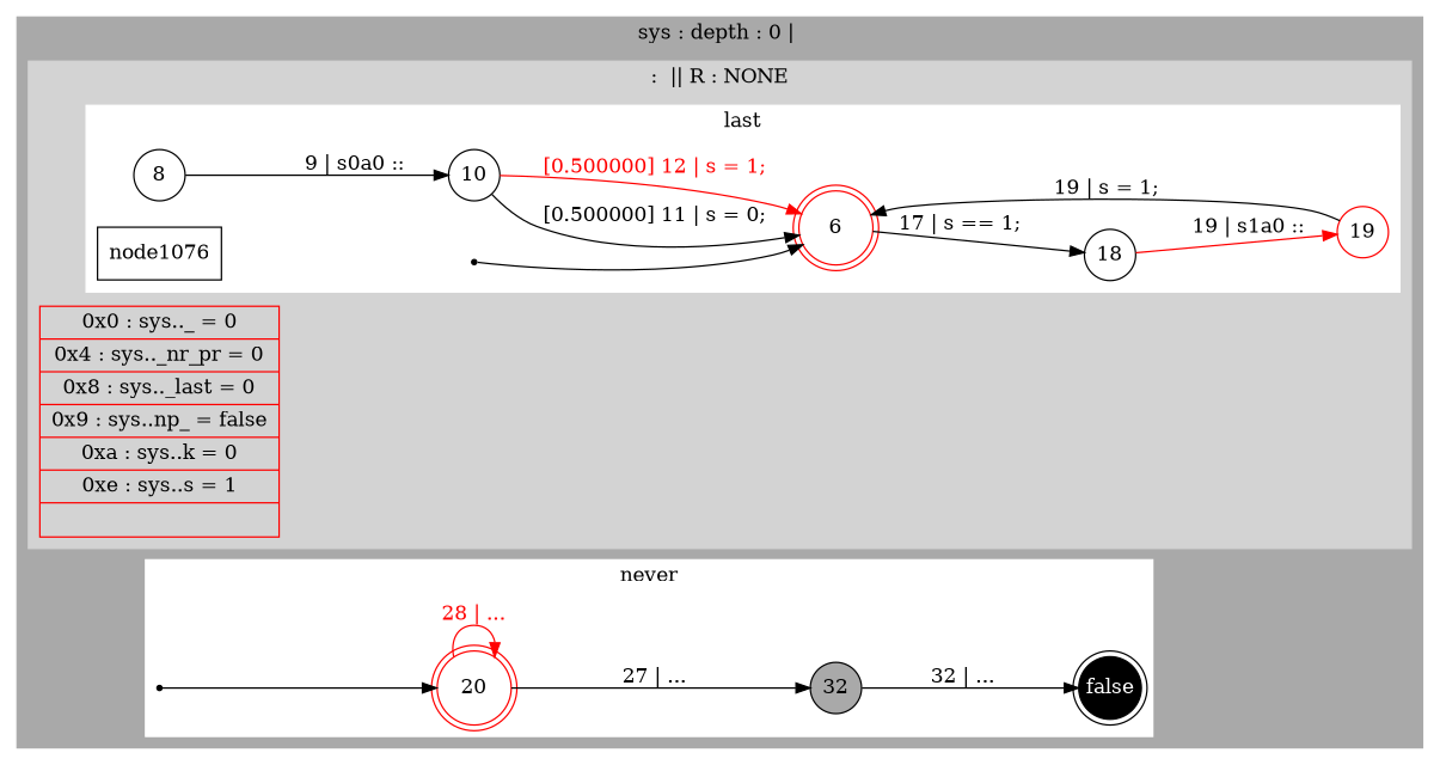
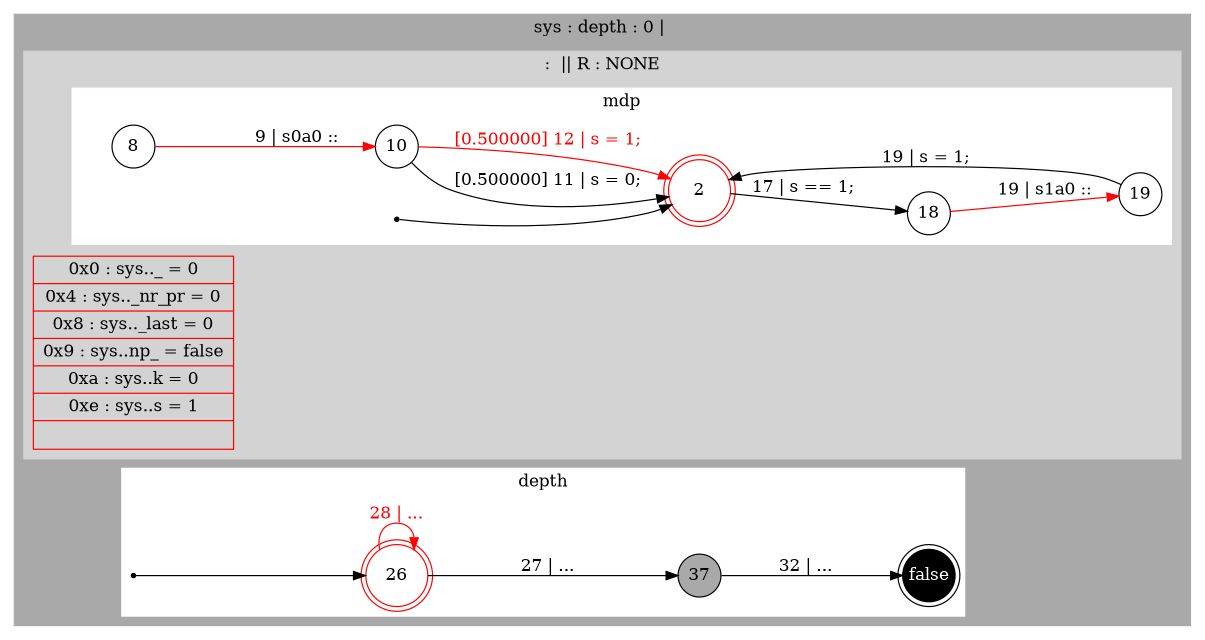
  digraph {
    rankdir=LR
    node [fixedsize=true shape=circle]
-   n1 [color=red label=6 shape=doublecircle]
+   n1 [color=red label=2 shape=doublecircle]
    n2 [label=18]
    n3 [label=8]
    s94073979703348 [shape=point fixedsize=""]
-   node1076 [shape=record fixedsize=""]
-   n6 [label=19 color=red]
+   n6 [label=19]
    n7 [label=10]
    n8 [color=red label="0x0   :   sys.._                  = 0\n | 0x4   :   sys.._nr_pr             = 0\n | 0x8   :   sys.._last              = 0\n | 0x9   :   sys..np_                = false\n | 0xa   :   sys..k                  = 0\n | 0xe   :   sys..s                  = 1\n | " shape=record fixedsize=""]
-   n9 [color=red label=20 shape=doublecircle]
-   n10 [fillcolor=darkgrey label=32 style=filled]
+   n9 [color=red label=26 shape=doublecircle]
+   n10 [fillcolor=darkgrey label=37 style=filled]
    s94073979743520 [shape=point fixedsize=""]
    n12 [fillcolor=black fontcolor=white label=false shape=doublecircle style=filled]
    subgraph cluster_1 {
      color=darkgrey
      label=" sys : depth : 0 |  "
      style=filled
      subgraph cluster_2 {
        color=lightgrey
        label="  :  || R : NONE  "
        style=filled
        n8
        subgraph cluster_3 {
          color=white
-         label=last
+         label=mdp
          style=filled
          n1
          n2
          n3
          s94073979703348
-         node1076
          n6
          n7
        }
      }
      subgraph cluster_4 {
        color=white
-       label=" never "
+       label=" depth "
        style=filled
        n9
        n10
        s94073979743520
        n12
      }
    }
    n1 -> n2 [label="17 | s == 1; "]
    n2 -> n6 [color=red label="19 | s1a0 :: "]
-   n3 -> n7 [label="9 | s0a0 :: "]
+   n3 -> n7 [label="9 | s0a0 :: " color=red]
    s94073979703348 -> n1
    n6 -> n1 [label="19 | s = 1; "]
    n7 -> n1 [label=" [0.500000] 11 | s = 0; "]
    n7 -> n1 [color=red fontcolor=red label=" [0.500000] 12 | s = 1; "]
    n9 -> n9 [color=red fontcolor=red label="28 | ..."]
    n9 -> n10 [label="27 | ..."]
    n10 -> n12 [label="32 | ..."]
    s94073979743520 -> n9
  }
